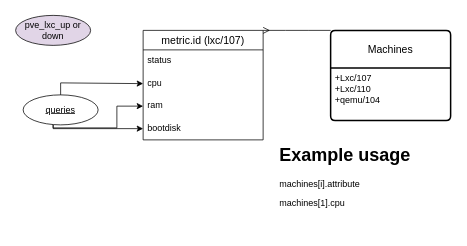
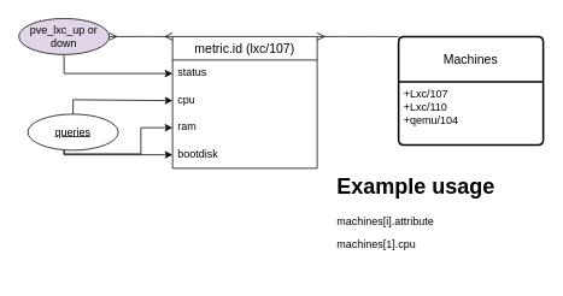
  <mxCell id="0" />
  <mxCell id="1" parent="0" />
+ <mxCell id="2" style="edgeStyle=orthogonalEdgeStyle;rounded=0;orthogonalLoop=1;jettySize=auto;html=1;entryX=0;entryY=0.5;entryDx=0;entryDy=0;" edge="1" parent="1" source="3" target="5"><mxGeometry relative="1" as="geometry" /></mxCell>
  <mxCell id="3" value="pve_lxc_up or down" style="ellipse;whiteSpace=wrap;html=1;align=center;fillColor=#e1d5e7;" vertex="1" parent="1"><mxGeometry x="20" y="20" width="100" height="40" as="geometry" /></mxCell>
  <mxCell id="4" value="metric.id (lxc/107)" style="swimlane;fontStyle=0;childLayout=stackLayout;horizontal=1;startSize=26;horizontalStack=0;resizeParent=1;resizeParentMax=0;resizeLast=0;collapsible=1;marginBottom=0;align=center;fontSize=14;" vertex="1" parent="1"><mxGeometry x="190" y="40" width="160" height="146" as="geometry"><mxRectangle x="190" y="170" width="150" height="30" as="alternateBounds" /></mxGeometry></mxCell>
  <mxCell id="5" value="status" style="text;strokeColor=none;fillColor=none;spacingLeft=4;spacingRight=4;overflow=hidden;rotatable=0;points=[[0,0.5],[1,0.5]];portConstraint=eastwest;fontSize=12;whiteSpace=wrap;html=1;" vertex="1" parent="4"><mxGeometry y="26" width="160" height="30" as="geometry" /></mxCell>
  <mxCell id="6" value="cpu" style="text;strokeColor=none;fillColor=none;spacingLeft=4;spacingRight=4;overflow=hidden;rotatable=0;points=[[0,0.5],[1,0.5]];portConstraint=eastwest;fontSize=12;whiteSpace=wrap;html=1;" vertex="1" parent="4"><mxGeometry y="56" width="160" height="30" as="geometry" /></mxCell>
  <mxCell id="7" value="ram" style="text;strokeColor=none;fillColor=none;spacingLeft=4;spacingRight=4;overflow=hidden;rotatable=0;points=[[0,0.5],[1,0.5]];portConstraint=eastwest;fontSize=12;whiteSpace=wrap;html=1;" vertex="1" parent="4"><mxGeometry y="86" width="160" height="30" as="geometry" /></mxCell>
  <mxCell id="8" value="bootdisk" style="text;strokeColor=none;fillColor=none;spacingLeft=4;spacingRight=4;overflow=hidden;rotatable=0;points=[[0,0.5],[1,0.5]];portConstraint=eastwest;fontSize=12;whiteSpace=wrap;html=1;" vertex="1" parent="4"><mxGeometry y="116" width="160" height="30" as="geometry" /></mxCell>
+ <mxCell id="9" value="" style="edgeStyle=entityRelationEdgeStyle;fontSize=12;html=1;endArrow=ERmany;startArrow=ERmany;rounded=0;entryX=0;entryY=0;entryDx=0;entryDy=0;exitX=1;exitY=0.5;exitDx=0;exitDy=0;" edge="1" parent="1" source="3" target="4"><mxGeometry width="100" height="100" relative="1" as="geometry"><mxPoint x="40" y="176" as="sourcePoint" /><mxPoint x="140" y="76" as="targetPoint" /></mxGeometry></mxCell>
  <mxCell id="10" style="edgeStyle=orthogonalEdgeStyle;rounded=0;orthogonalLoop=1;jettySize=auto;html=1;entryX=0;entryY=0.5;entryDx=0;entryDy=0;" edge="1" parent="1" source="13" target="6"><mxGeometry relative="1" as="geometry"><Array as="points"><mxPoint x="190" y="110" /></Array></mxGeometry></mxCell>
  <mxCell id="11" style="edgeStyle=orthogonalEdgeStyle;rounded=0;orthogonalLoop=1;jettySize=auto;html=1;entryX=0;entryY=0.5;entryDx=0;entryDy=0;" edge="1" parent="1" source="13" target="7"><mxGeometry relative="1" as="geometry"><Array as="points"><mxPoint x="70" y="170" /><mxPoint x="155" y="170" /><mxPoint x="155" y="141" /></Array></mxGeometry></mxCell>
  <mxCell id="12" style="edgeStyle=orthogonalEdgeStyle;rounded=0;orthogonalLoop=1;jettySize=auto;html=1;entryX=0;entryY=0.5;entryDx=0;entryDy=0;" edge="1" parent="1" source="13" target="8"><mxGeometry relative="1" as="geometry"><Array as="points"><mxPoint x="70" y="171" /></Array></mxGeometry></mxCell>
  <mxCell id="13" value="queries" style="ellipse;whiteSpace=wrap;html=1;align=center;fontStyle=4;" vertex="1" parent="1"><mxGeometry x="30" y="126" width="100" height="40" as="geometry" /></mxCell>
  <mxCell id="14" value="Machines" style="swimlane;childLayout=stackLayout;horizontal=1;startSize=50;horizontalStack=0;rounded=1;fontSize=14;fontStyle=0;strokeWidth=2;resizeParent=0;resizeLast=1;shadow=0;dashed=0;align=center;arcSize=4;whiteSpace=wrap;html=1;" vertex="1" parent="1"><mxGeometry x="440" y="40" width="160" height="120" as="geometry" /></mxCell>
  <mxCell id="15" value="+Lxc/107&lt;br&gt;+Lxc/110&lt;br&gt;+qemu/104" style="align=left;strokeColor=none;fillColor=none;spacingLeft=4;spacingRight=4;fontSize=12;verticalAlign=top;resizable=0;rotatable=0;part=1;html=1;whiteSpace=wrap;" vertex="1" parent="14"><mxGeometry y="50" width="160" height="70" as="geometry" /></mxCell>
  <mxCell id="16" value="" style="edgeStyle=entityRelationEdgeStyle;fontSize=12;html=1;endArrow=ERmany;rounded=0;entryX=1;entryY=0;entryDx=0;entryDy=0;exitX=0;exitY=0;exitDx=0;exitDy=0;" edge="1" parent="1" source="14" target="4"><mxGeometry width="100" height="100" relative="1" as="geometry"><mxPoint x="310" y="286" as="sourcePoint" /><mxPoint x="410" y="186" as="targetPoint" /></mxGeometry></mxCell>
  <mxCell id="17" value="&lt;h1 style=&quot;margin-top: 0px;&quot;&gt;Example usage&lt;/h1&gt;&lt;p&gt;machines[i].attribute&lt;/p&gt;&lt;p&gt;machines[1].cpu&lt;/p&gt;" style="text;html=1;whiteSpace=wrap;overflow=hidden;rounded=0;" vertex="1" parent="1"><mxGeometry x="370" y="186" width="180" height="120" as="geometry" /></mxCell>
